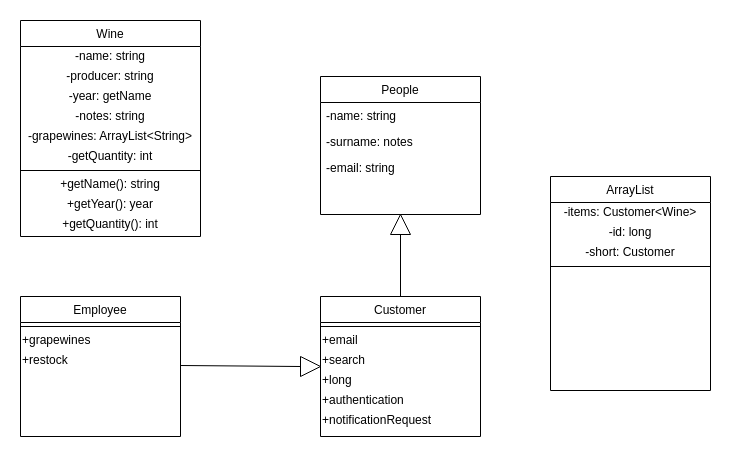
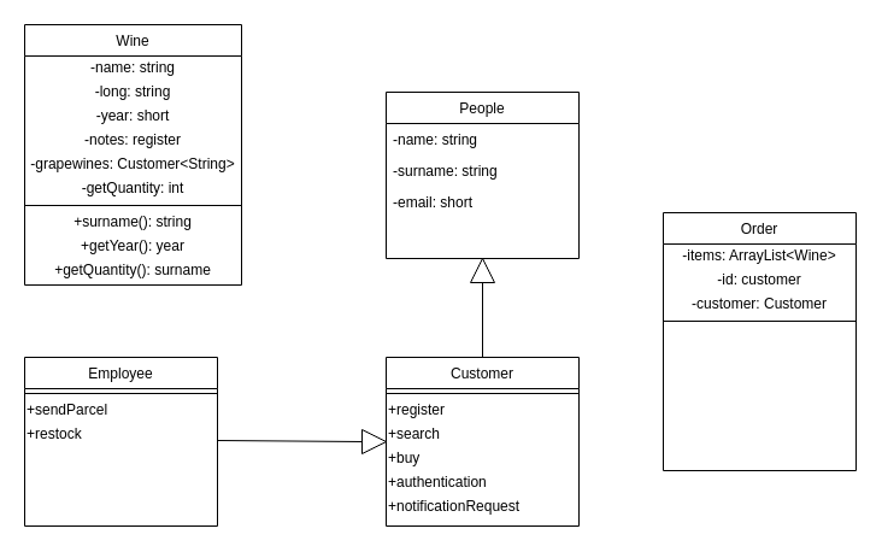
  <mxCell id="0" />
  <mxCell id="1" parent="0" />
  <mxCell id="2" value="People" style="swimlane;fontStyle=0;align=center;verticalAlign=top;childLayout=stackLayout;horizontal=1;startSize=26;horizontalStack=0;resizeParent=1;resizeLast=0;collapsible=1;marginBottom=0;rounded=0;shadow=0;strokeWidth=1;" parent="1" vertex="1"><mxGeometry x="320" y="76" width="160" height="138" as="geometry"><mxRectangle x="380" y="140" width="160" height="26" as="alternateBounds" /></mxGeometry></mxCell>
  <mxCell id="3" value="-name: string" style="text;align=left;verticalAlign=top;spacingLeft=4;spacingRight=4;overflow=hidden;rotatable=0;points=[[0,0.5],[1,0.5]];portConstraint=eastwest;" parent="2" vertex="1"><mxGeometry y="26" width="160" height="26" as="geometry" /></mxCell>
- <mxCell id="4" value="-surname: notes" style="text;align=left;verticalAlign=top;spacingLeft=4;spacingRight=4;overflow=hidden;rotatable=0;points=[[0,0.5],[1,0.5]];portConstraint=eastwest;rounded=0;shadow=0;html=0;" parent="2" vertex="1"><mxGeometry y="52" width="160" height="26" as="geometry" /></mxCell>
- <mxCell id="5" value="-email: string" style="text;align=left;verticalAlign=top;spacingLeft=4;spacingRight=4;overflow=hidden;rotatable=0;points=[[0,0.5],[1,0.5]];portConstraint=eastwest;rounded=0;shadow=0;html=0;" parent="2" vertex="1"><mxGeometry y="78" width="160" height="26" as="geometry" /></mxCell>
+ <mxCell id="4" value="-surname: string" style="text;align=left;verticalAlign=top;spacingLeft=4;spacingRight=4;overflow=hidden;rotatable=0;points=[[0,0.5],[1,0.5]];portConstraint=eastwest;rounded=0;shadow=0;html=0;" parent="2" vertex="1"><mxGeometry y="52" width="160" height="26" as="geometry" /></mxCell>
+ <mxCell id="5" value="-email: short" style="text;align=left;verticalAlign=top;spacingLeft=4;spacingRight=4;overflow=hidden;rotatable=0;points=[[0,0.5],[1,0.5]];portConstraint=eastwest;rounded=0;shadow=0;html=0;" parent="2" vertex="1"><mxGeometry y="78" width="160" height="26" as="geometry" /></mxCell>
  <mxCell id="6" value="Employee" style="swimlane;fontStyle=0;align=center;verticalAlign=top;childLayout=stackLayout;horizontal=1;startSize=26;horizontalStack=0;resizeParent=1;resizeLast=0;collapsible=1;marginBottom=0;rounded=0;shadow=0;strokeWidth=1;" parent="1" vertex="1"><mxGeometry x="20" y="296" width="160" height="140" as="geometry"><mxRectangle x="80" y="360" width="160" height="26" as="alternateBounds" /></mxGeometry></mxCell>
  <mxCell id="7" value="" style="line;html=1;strokeWidth=1;align=left;verticalAlign=middle;spacingTop=-1;spacingLeft=3;spacingRight=3;rotatable=0;labelPosition=right;points=[];portConstraint=eastwest;" parent="6" vertex="1"><mxGeometry y="26" width="160" height="8" as="geometry" /></mxCell>
- <mxCell id="8" value="+grapewines" style="text;html=1;strokeColor=none;fillColor=none;align=left;verticalAlign=middle;whiteSpace=wrap;rounded=0;" parent="6" vertex="1"><mxGeometry y="34" width="160" height="20" as="geometry" /></mxCell>
+ <mxCell id="8" value="+sendParcel" style="text;html=1;strokeColor=none;fillColor=none;align=left;verticalAlign=middle;whiteSpace=wrap;rounded=0;" parent="6" vertex="1"><mxGeometry y="34" width="160" height="20" as="geometry" /></mxCell>
  <mxCell id="9" value="+restock" style="text;html=1;strokeColor=none;fillColor=none;align=left;verticalAlign=middle;whiteSpace=wrap;rounded=0;" parent="6" vertex="1"><mxGeometry y="54" width="160" height="20" as="geometry" /></mxCell>
  <mxCell id="10" value="Customer" style="swimlane;fontStyle=0;align=center;verticalAlign=top;childLayout=stackLayout;horizontal=1;startSize=26;horizontalStack=0;resizeParent=1;resizeLast=0;collapsible=1;marginBottom=0;rounded=0;shadow=0;strokeWidth=1;" parent="1" vertex="1"><mxGeometry x="320" y="296" width="160" height="140" as="geometry"><mxRectangle x="380" y="360" width="170" height="26" as="alternateBounds" /></mxGeometry></mxCell>
  <mxCell id="11" value="" style="line;html=1;strokeWidth=1;align=left;verticalAlign=middle;spacingTop=-1;spacingLeft=3;spacingRight=3;rotatable=0;labelPosition=right;points=[];portConstraint=eastwest;" parent="10" vertex="1"><mxGeometry y="26" width="160" height="8" as="geometry" /></mxCell>
- <mxCell id="12" value="+email" style="text;html=1;align=left;verticalAlign=middle;resizable=0;points=[];autosize=1;" parent="10" vertex="1"><mxGeometry y="34" width="160" height="20" as="geometry" /></mxCell>
+ <mxCell id="12" value="+register" style="text;html=1;align=left;verticalAlign=middle;resizable=0;points=[];autosize=1;" parent="10" vertex="1"><mxGeometry y="34" width="160" height="20" as="geometry" /></mxCell>
  <mxCell id="13" value="&lt;span style=&quot;font-weight: normal&quot;&gt;+search&lt;/span&gt;" style="text;html=1;align=left;verticalAlign=middle;resizable=0;points=[];autosize=1;fontStyle=1" parent="10" vertex="1"><mxGeometry y="54" width="160" height="20" as="geometry" /></mxCell>
- <mxCell id="14" value="&lt;span style=&quot;font-weight: normal&quot;&gt;+long&lt;/span&gt;" style="text;html=1;align=left;verticalAlign=middle;resizable=0;points=[];autosize=1;fontStyle=1" parent="10" vertex="1"><mxGeometry y="74" width="160" height="20" as="geometry" /></mxCell>
+ <mxCell id="14" value="&lt;span style=&quot;font-weight: normal&quot;&gt;+buy&lt;/span&gt;" style="text;html=1;align=left;verticalAlign=middle;resizable=0;points=[];autosize=1;fontStyle=1" parent="10" vertex="1"><mxGeometry y="74" width="160" height="20" as="geometry" /></mxCell>
  <mxCell id="15" value="&lt;span style=&quot;font-weight: normal&quot;&gt;+authentication&lt;/span&gt;" style="text;html=1;align=left;verticalAlign=middle;resizable=0;points=[];autosize=1;fontStyle=1" parent="10" vertex="1"><mxGeometry y="94" width="160" height="20" as="geometry" /></mxCell>
  <mxCell id="16" value="&lt;span style=&quot;font-weight: normal&quot;&gt;+notificationRequest&lt;/span&gt;" style="text;html=1;align=left;verticalAlign=middle;resizable=0;points=[];autosize=1;fontStyle=1" parent="10" vertex="1"><mxGeometry y="114" width="160" height="20" as="geometry" /></mxCell>
  <mxCell id="17" value="" style="triangle;whiteSpace=wrap;html=1;align=left;" parent="1" vertex="1"><mxGeometry x="300" y="356" width="20" height="20" as="geometry" /></mxCell>
  <mxCell id="18" value="" style="endArrow=none;html=1;exitX=0;exitY=0.5;exitDx=0;exitDy=0;entryX=1;entryY=0.75;entryDx=0;entryDy=0;" parent="1" source="17" target="9" edge="1"><mxGeometry width="50" height="50" relative="1" as="geometry"><mxPoint x="270" y="436" as="sourcePoint" /><mxPoint x="240" y="386" as="targetPoint" /></mxGeometry></mxCell>
  <mxCell id="19" value="" style="triangle;whiteSpace=wrap;html=1;direction=north;" parent="1" vertex="1"><mxGeometry x="390" y="214" width="20" height="20" as="geometry" /></mxCell>
  <mxCell id="20" value="" style="endArrow=none;html=1;entryX=0;entryY=0.5;entryDx=0;entryDy=0;" parent="1" target="19" edge="1"><mxGeometry width="50" height="50" relative="1" as="geometry"><mxPoint x="400" y="296" as="sourcePoint" /><mxPoint x="450" y="246" as="targetPoint" /></mxGeometry></mxCell>
  <mxCell id="21" value="Wine" style="swimlane;fontStyle=0;align=center;verticalAlign=top;childLayout=stackLayout;horizontal=1;startSize=26;horizontalStack=0;resizeParent=1;resizeLast=0;collapsible=1;marginBottom=0;rounded=0;shadow=0;strokeWidth=1;" parent="1" vertex="1"><mxGeometry x="20" y="20" width="180" height="216" as="geometry"><mxRectangle x="80" y="360" width="160" height="26" as="alternateBounds" /></mxGeometry></mxCell>
  <mxCell id="22" value="-name: string" style="text;html=1;strokeColor=none;fillColor=none;align=center;verticalAlign=middle;whiteSpace=wrap;rounded=0;" parent="21" vertex="1"><mxGeometry y="26" width="180" height="20" as="geometry" /></mxCell>
- <mxCell id="23" value="-producer: string" style="text;html=1;strokeColor=none;fillColor=none;align=center;verticalAlign=middle;whiteSpace=wrap;rounded=0;" parent="21" vertex="1"><mxGeometry y="46" width="180" height="20" as="geometry" /></mxCell>
- <mxCell id="24" value="-year: getName" style="text;html=1;strokeColor=none;fillColor=none;align=center;verticalAlign=middle;whiteSpace=wrap;rounded=0;" parent="21" vertex="1"><mxGeometry y="66" width="180" height="20" as="geometry" /></mxCell>
- <mxCell id="25" value="-notes: string" style="text;html=1;strokeColor=none;fillColor=none;align=center;verticalAlign=middle;whiteSpace=wrap;rounded=0;" parent="21" vertex="1"><mxGeometry y="86" width="180" height="20" as="geometry" /></mxCell>
- <mxCell id="26" value="-grapewines: ArrayList&amp;lt;String&amp;gt;" style="text;html=1;strokeColor=none;fillColor=none;align=center;verticalAlign=middle;whiteSpace=wrap;rounded=0;" parent="21" vertex="1"><mxGeometry y="106" width="180" height="20" as="geometry" /></mxCell>
+ <mxCell id="23" value="-long: string" style="text;html=1;strokeColor=none;fillColor=none;align=center;verticalAlign=middle;whiteSpace=wrap;rounded=0;" parent="21" vertex="1"><mxGeometry y="46" width="180" height="20" as="geometry" /></mxCell>
+ <mxCell id="24" value="-year: short" style="text;html=1;strokeColor=none;fillColor=none;align=center;verticalAlign=middle;whiteSpace=wrap;rounded=0;" parent="21" vertex="1"><mxGeometry y="66" width="180" height="20" as="geometry" /></mxCell>
+ <mxCell id="25" value="-notes: register" style="text;html=1;strokeColor=none;fillColor=none;align=center;verticalAlign=middle;whiteSpace=wrap;rounded=0;" parent="21" vertex="1"><mxGeometry y="86" width="180" height="20" as="geometry" /></mxCell>
+ <mxCell id="26" value="-grapewines: Customer&amp;lt;String&amp;gt;" style="text;html=1;strokeColor=none;fillColor=none;align=center;verticalAlign=middle;whiteSpace=wrap;rounded=0;" parent="21" vertex="1"><mxGeometry y="106" width="180" height="20" as="geometry" /></mxCell>
  <mxCell id="27" value="-getQuantity: int" style="text;html=1;strokeColor=none;fillColor=none;align=center;verticalAlign=middle;whiteSpace=wrap;rounded=0;" parent="21" vertex="1"><mxGeometry y="126" width="180" height="20" as="geometry" /></mxCell>
  <mxCell id="28" value="" style="line;html=1;strokeWidth=1;align=left;verticalAlign=middle;spacingTop=-1;spacingLeft=3;spacingRight=3;rotatable=0;labelPosition=right;points=[];portConstraint=eastwest;" parent="21" vertex="1"><mxGeometry y="146" width="180" height="8" as="geometry" /></mxCell>
- <mxCell id="29" value="+getName(): string" style="text;html=1;strokeColor=none;fillColor=none;align=center;verticalAlign=middle;whiteSpace=wrap;rounded=0;" parent="21" vertex="1"><mxGeometry y="154" width="180" height="20" as="geometry" /></mxCell>
+ <mxCell id="29" value="+surname(): string" style="text;html=1;strokeColor=none;fillColor=none;align=center;verticalAlign=middle;whiteSpace=wrap;rounded=0;" parent="21" vertex="1"><mxGeometry y="154" width="180" height="20" as="geometry" /></mxCell>
  <mxCell id="30" value="+getYear(): year" style="text;html=1;strokeColor=none;fillColor=none;align=center;verticalAlign=middle;whiteSpace=wrap;rounded=0;" parent="21" vertex="1"><mxGeometry y="174" width="180" height="20" as="geometry" /></mxCell>
- <mxCell id="31" value="+getQuantity(): int" style="text;html=1;strokeColor=none;fillColor=none;align=center;verticalAlign=middle;whiteSpace=wrap;rounded=0;" parent="21" vertex="1"><mxGeometry y="194" width="180" height="20" as="geometry" /></mxCell>
- <mxCell id="32" value="ArrayList" style="swimlane;fontStyle=0;align=center;verticalAlign=top;childLayout=stackLayout;horizontal=1;startSize=26;horizontalStack=0;resizeParent=1;resizeLast=0;collapsible=1;marginBottom=0;rounded=0;shadow=0;strokeWidth=1;" parent="1" vertex="1"><mxGeometry x="550" y="176" width="160" height="214" as="geometry"><mxRectangle x="80" y="360" width="160" height="26" as="alternateBounds" /></mxGeometry></mxCell>
- <mxCell id="33" value="-items: Customer&amp;lt;Wine&amp;gt;" style="text;html=1;strokeColor=none;fillColor=none;align=center;verticalAlign=middle;whiteSpace=wrap;rounded=0;" parent="32" vertex="1"><mxGeometry y="26" width="160" height="20" as="geometry" /></mxCell>
- <mxCell id="34" value="-id: long" style="text;html=1;strokeColor=none;fillColor=none;align=center;verticalAlign=middle;whiteSpace=wrap;rounded=0;" parent="32" vertex="1"><mxGeometry y="46" width="160" height="20" as="geometry" /></mxCell>
- <mxCell id="35" value="-short: Customer" style="text;html=1;strokeColor=none;fillColor=none;align=center;verticalAlign=middle;whiteSpace=wrap;rounded=0;" parent="32" vertex="1"><mxGeometry y="66" width="160" height="20" as="geometry" /></mxCell>
+ <mxCell id="31" value="+getQuantity(): surname" style="text;html=1;strokeColor=none;fillColor=none;align=center;verticalAlign=middle;whiteSpace=wrap;rounded=0;" parent="21" vertex="1"><mxGeometry y="194" width="180" height="20" as="geometry" /></mxCell>
+ <mxCell id="32" value="Order" style="swimlane;fontStyle=0;align=center;verticalAlign=top;childLayout=stackLayout;horizontal=1;startSize=26;horizontalStack=0;resizeParent=1;resizeLast=0;collapsible=1;marginBottom=0;rounded=0;shadow=0;strokeWidth=1;" parent="1" vertex="1"><mxGeometry x="550" y="176" width="160" height="214" as="geometry"><mxRectangle x="80" y="360" width="160" height="26" as="alternateBounds" /></mxGeometry></mxCell>
+ <mxCell id="33" value="-items: ArrayList&amp;lt;Wine&amp;gt;" style="text;html=1;strokeColor=none;fillColor=none;align=center;verticalAlign=middle;whiteSpace=wrap;rounded=0;" parent="32" vertex="1"><mxGeometry y="26" width="160" height="20" as="geometry" /></mxCell>
+ <mxCell id="34" value="-id: customer" style="text;html=1;strokeColor=none;fillColor=none;align=center;verticalAlign=middle;whiteSpace=wrap;rounded=0;" parent="32" vertex="1"><mxGeometry y="46" width="160" height="20" as="geometry" /></mxCell>
+ <mxCell id="35" value="-customer: Customer" style="text;html=1;strokeColor=none;fillColor=none;align=center;verticalAlign=middle;whiteSpace=wrap;rounded=0;" parent="32" vertex="1"><mxGeometry y="66" width="160" height="20" as="geometry" /></mxCell>
  <mxCell id="36" value="" style="line;html=1;strokeWidth=1;align=left;verticalAlign=middle;spacingTop=-1;spacingLeft=3;spacingRight=3;rotatable=0;labelPosition=right;points=[];portConstraint=eastwest;" parent="32" vertex="1"><mxGeometry y="86" width="160" height="8" as="geometry" /></mxCell>
